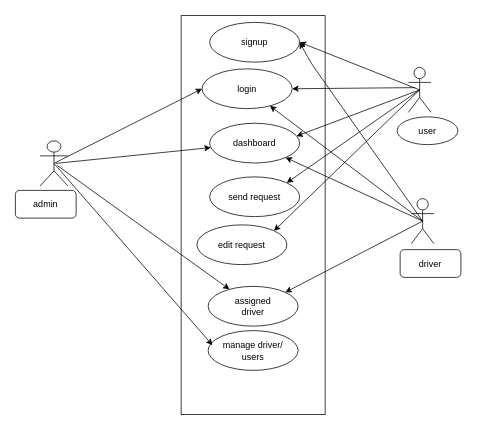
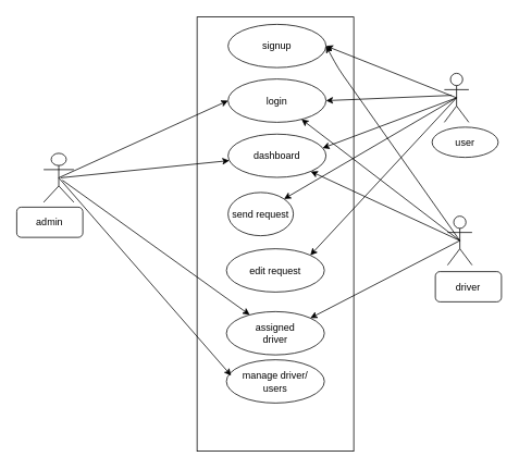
  <mxCell id="0" />
  <mxCell id="1" parent="0" />
  <mxCell id="2" value="" style="rounded=0;whiteSpace=wrap;html=1;" vertex="1" parent="1"><mxGeometry x="241" y="20" width="192" height="532" as="geometry" /></mxCell>
  <mxCell id="3" value="assigned&lt;div&gt;driver&lt;/div&gt;" style="ellipse;whiteSpace=wrap;html=1;" vertex="1" parent="1"><mxGeometry x="277" y="381" width="120" height="53" as="geometry" /></mxCell>
- <mxCell id="4" value="edit request" style="ellipse;whiteSpace=wrap;html=1;" vertex="1" parent="1"><mxGeometry x="262" y="299" width="120" height="53" as="geometry" /></mxCell>
- <mxCell id="5" value="send request" style="ellipse;whiteSpace=wrap;html=1;" vertex="1" parent="1"><mxGeometry x="279" y="235" width="120" height="53" as="geometry" /></mxCell>
+ <mxCell id="4" value="edit request" style="ellipse;whiteSpace=wrap;html=1;" vertex="1" parent="1"><mxGeometry x="277" y="304" width="120" height="53" as="geometry" /></mxCell>
+ <mxCell id="5" value="send request" style="ellipse;whiteSpace=wrap;html=1;" vertex="1" parent="1"><mxGeometry x="279" y="235" width="80" height="53" as="geometry" /></mxCell>
  <mxCell id="6" value="dashboard" style="ellipse;whiteSpace=wrap;html=1;" vertex="1" parent="1"><mxGeometry x="279" y="163.5" width="120" height="53" as="geometry" /></mxCell>
- <mxCell id="7" value="login" style="ellipse;whiteSpace=wrap;html=1;" vertex="1" parent="1"><mxGeometry x="269" y="91" width="120" height="53" as="geometry" /></mxCell>
+ <mxCell id="7" value="login" style="ellipse;whiteSpace=wrap;html=1;" vertex="1" parent="1"><mxGeometry x="279" y="96" width="120" height="53" as="geometry" /></mxCell>
  <mxCell id="8" value="signup" style="ellipse;whiteSpace=wrap;html=1;" vertex="1" parent="1"><mxGeometry x="279" y="29" width="120" height="53" as="geometry" /></mxCell>
  <mxCell id="9" value="manage driver/&lt;div&gt;users&lt;/div&gt;" style="ellipse;whiteSpace=wrap;html=1;" vertex="1" parent="1"><mxGeometry x="277" y="440" width="120" height="53" as="geometry" /></mxCell>
  <mxCell id="10" style="edgeStyle=none;html=1;exitX=0.5;exitY=0.5;exitDx=0;exitDy=0;exitPerimeter=0;entryX=0;entryY=0.5;entryDx=0;entryDy=0;" edge="1" parent="1" source="13" target="7"><mxGeometry relative="1" as="geometry"><mxPoint x="199.585" y="152.836" as="targetPoint" /></mxGeometry></mxCell>
  <mxCell id="11" style="edgeStyle=none;html=1;" edge="1" parent="1" target="6"><mxGeometry relative="1" as="geometry"><mxPoint x="74" y="217" as="sourcePoint" /></mxGeometry></mxCell>
  <mxCell id="12" value="" style="edgeStyle=none;html=1;" edge="1" parent="1" target="3"><mxGeometry relative="1" as="geometry"><mxPoint x="76" y="220" as="sourcePoint" /></mxGeometry></mxCell>
  <mxCell id="13" value="Actor" style="shape=umlActor;verticalLabelPosition=bottom;verticalAlign=top;html=1;outlineConnect=0;" vertex="1" parent="1"><mxGeometry x="53" y="187" width="37" height="60" as="geometry" /></mxCell>
  <mxCell id="14" style="edgeStyle=none;html=1;entryX=1;entryY=0.5;entryDx=0;entryDy=0;exitX=0.5;exitY=0.5;exitDx=0;exitDy=0;exitPerimeter=0;" edge="1" parent="1" source="17" target="8"><mxGeometry relative="1" as="geometry"><mxPoint x="437" y="138" as="sourcePoint" /></mxGeometry></mxCell>
  <mxCell id="15" value="" style="edgeStyle=none;html=1;entryX=0.965;entryY=0.324;entryDx=0;entryDy=0;entryPerimeter=0;exitX=0.5;exitY=0.5;exitDx=0;exitDy=0;exitPerimeter=0;" edge="1" parent="1" source="17" target="6"><mxGeometry relative="1" as="geometry"><mxPoint x="535" y="122" as="sourcePoint" /></mxGeometry></mxCell>
  <mxCell id="16" value="" style="edgeStyle=none;html=1;exitX=0.5;exitY=0.5;exitDx=0;exitDy=0;exitPerimeter=0;entryX=1;entryY=0;entryDx=0;entryDy=0;" edge="1" parent="1" source="17" target="5"><mxGeometry relative="1" as="geometry"><mxPoint x="541" y="137" as="sourcePoint" /></mxGeometry></mxCell>
  <mxCell id="17" value="Actor" style="shape=umlActor;verticalLabelPosition=bottom;verticalAlign=top;html=1;outlineConnect=0;" vertex="1" parent="1"><mxGeometry x="544" y="89" width="30" height="60" as="geometry" /></mxCell>
  <mxCell id="18" value="" style="edgeStyle=none;html=1;entryX=1;entryY=0.5;entryDx=0;entryDy=0;exitX=0.5;exitY=0.5;exitDx=0;exitDy=0;exitPerimeter=0;" edge="1" parent="1" source="22" target="8"><mxGeometry relative="1" as="geometry"><mxPoint x="548" y="273" as="sourcePoint" /><mxPoint x="472" y="315" as="targetPoint" /><Array as="points"><mxPoint x="414" y="83" /></Array></mxGeometry></mxCell>
  <mxCell id="19" style="edgeStyle=none;html=1;exitX=0.5;exitY=0.5;exitDx=0;exitDy=0;exitPerimeter=0;" edge="1" parent="1" source="22" target="7"><mxGeometry relative="1" as="geometry" /></mxCell>
  <mxCell id="20" value="" style="edgeStyle=none;html=1;entryX=1;entryY=0;entryDx=0;entryDy=0;exitX=0.5;exitY=0.5;exitDx=0;exitDy=0;exitPerimeter=0;" edge="1" parent="1" source="22" target="3"><mxGeometry relative="1" as="geometry"><mxPoint x="486" y="308" as="targetPoint" /></mxGeometry></mxCell>
  <mxCell id="21" style="edgeStyle=none;html=1;exitX=0.5;exitY=0.5;exitDx=0;exitDy=0;exitPerimeter=0;" edge="1" parent="1" source="22" target="6"><mxGeometry relative="1" as="geometry" /></mxCell>
  <mxCell id="22" value="Actor" style="shape=umlActor;verticalLabelPosition=bottom;verticalAlign=top;html=1;outlineConnect=0;" vertex="1" parent="1"><mxGeometry x="548" y="264" width="30" height="60" as="geometry" /></mxCell>
  <mxCell id="23" value="" style="endArrow=classic;html=1;exitX=0.5;exitY=0.5;exitDx=0;exitDy=0;exitPerimeter=0;entryX=0.048;entryY=0.365;entryDx=0;entryDy=0;entryPerimeter=0;" edge="1" parent="1" source="13" target="9"><mxGeometry width="50" height="50" relative="1" as="geometry"><mxPoint x="124" y="234" as="sourcePoint" /><mxPoint x="234" y="373" as="targetPoint" /><Array as="points" /></mxGeometry></mxCell>
  <mxCell id="24" value="" style="edgeStyle=none;html=1;exitX=0.5;exitY=0.5;exitDx=0;exitDy=0;exitPerimeter=0;entryX=1;entryY=0;entryDx=0;entryDy=0;" edge="1" parent="1" source="17" target="4"><mxGeometry relative="1" as="geometry"><mxPoint x="569" y="129" as="sourcePoint" /><mxPoint x="443" y="224" as="targetPoint" /><Array as="points" /></mxGeometry></mxCell>
  <mxCell id="25" value="" style="edgeStyle=none;html=1;entryX=1;entryY=0.5;entryDx=0;entryDy=0;" edge="1" parent="1" target="7"><mxGeometry relative="1" as="geometry"><mxPoint x="553" y="116" as="sourcePoint" /><mxPoint x="373" y="152.017" as="targetPoint" /><Array as="points" /></mxGeometry></mxCell>
  <mxCell id="26" value="Text" style="text;html=1;align=center;verticalAlign=middle;whiteSpace=wrap;rounded=0;" vertex="1" parent="1"><mxGeometry x="28" y="260" width="60" height="30" as="geometry" /></mxCell>
  <mxCell id="27" value="admin" style="rounded=1;whiteSpace=wrap;html=1;" vertex="1" parent="1"><mxGeometry x="20" y="253" width="81" height="37" as="geometry" /></mxCell>
  <mxCell id="28" value="user" style="ellipse;whiteSpace=wrap;html=1;" vertex="1" parent="1"><mxGeometry x="529" y="155" width="81" height="37" as="geometry" /></mxCell>
  <mxCell id="29" value="driver" style="rounded=1;whiteSpace=wrap;html=1;" vertex="1" parent="1"><mxGeometry x="533" y="332" width="81" height="37" as="geometry" /></mxCell>
